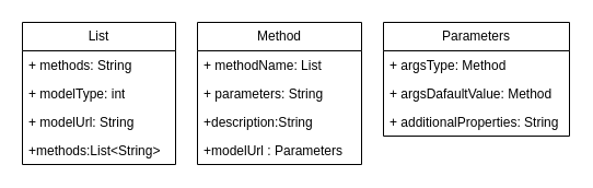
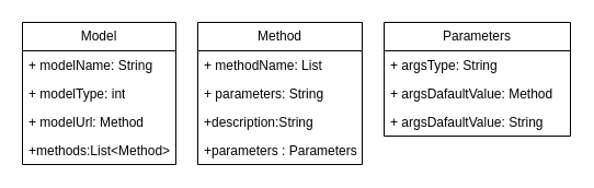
  <mxCell id="0" />
  <mxCell id="1" parent="0" />
- <mxCell id="2" value="List" style="swimlane;fontStyle=0;childLayout=stackLayout;horizontal=1;startSize=26;fillColor=none;horizontalStack=0;resizeParent=1;resizeParentMax=0;resizeLast=0;collapsible=1;marginBottom=0;whiteSpace=wrap;html=1;" vertex="1" parent="1"><mxGeometry x="20" y="20" width="140" height="130" as="geometry" /></mxCell>
- <mxCell id="3" value="+ methods: String" style="text;strokeColor=none;fillColor=none;align=left;verticalAlign=top;spacingLeft=4;spacingRight=4;overflow=hidden;rotatable=0;points=[[0,0.5],[1,0.5]];portConstraint=eastwest;whiteSpace=wrap;html=1;" vertex="1" parent="2"><mxGeometry y="26" width="140" height="26" as="geometry" /></mxCell>
+ <mxCell id="2" value="Model" style="swimlane;fontStyle=0;childLayout=stackLayout;horizontal=1;startSize=26;fillColor=none;horizontalStack=0;resizeParent=1;resizeParentMax=0;resizeLast=0;collapsible=1;marginBottom=0;whiteSpace=wrap;html=1;" vertex="1" parent="1"><mxGeometry x="20" y="20" width="140" height="130" as="geometry" /></mxCell>
+ <mxCell id="3" value="+ modelName: String" style="text;strokeColor=none;fillColor=none;align=left;verticalAlign=top;spacingLeft=4;spacingRight=4;overflow=hidden;rotatable=0;points=[[0,0.5],[1,0.5]];portConstraint=eastwest;whiteSpace=wrap;html=1;" vertex="1" parent="2"><mxGeometry y="26" width="140" height="26" as="geometry" /></mxCell>
  <mxCell id="4" value="+ modelType: int" style="text;strokeColor=none;fillColor=none;align=left;verticalAlign=top;spacingLeft=4;spacingRight=4;overflow=hidden;rotatable=0;points=[[0,0.5],[1,0.5]];portConstraint=eastwest;whiteSpace=wrap;html=1;" vertex="1" parent="2"><mxGeometry y="52" width="140" height="26" as="geometry" /></mxCell>
- <mxCell id="5" value="+ modelUrl: String" style="text;strokeColor=none;fillColor=none;align=left;verticalAlign=top;spacingLeft=4;spacingRight=4;overflow=hidden;rotatable=0;points=[[0,0.5],[1,0.5]];portConstraint=eastwest;whiteSpace=wrap;html=1;" vertex="1" parent="2"><mxGeometry y="78" width="140" height="26" as="geometry" /></mxCell>
- <mxCell id="6" value="+methods:List&amp;lt;String&amp;gt;" style="text;strokeColor=none;fillColor=none;align=left;verticalAlign=top;spacingLeft=4;spacingRight=4;overflow=hidden;rotatable=0;points=[[0,0.5],[1,0.5]];portConstraint=eastwest;whiteSpace=wrap;html=1;" vertex="1" parent="2"><mxGeometry y="104" width="140" height="26" as="geometry" /></mxCell>
+ <mxCell id="5" value="+ modelUrl: Method" style="text;strokeColor=none;fillColor=none;align=left;verticalAlign=top;spacingLeft=4;spacingRight=4;overflow=hidden;rotatable=0;points=[[0,0.5],[1,0.5]];portConstraint=eastwest;whiteSpace=wrap;html=1;" vertex="1" parent="2"><mxGeometry y="78" width="140" height="26" as="geometry" /></mxCell>
+ <mxCell id="6" value="+methods:List&amp;lt;Method&amp;gt;" style="text;strokeColor=none;fillColor=none;align=left;verticalAlign=top;spacingLeft=4;spacingRight=4;overflow=hidden;rotatable=0;points=[[0,0.5],[1,0.5]];portConstraint=eastwest;whiteSpace=wrap;html=1;" vertex="1" parent="2"><mxGeometry y="104" width="140" height="26" as="geometry" /></mxCell>
  <mxCell id="7" value="Method" style="swimlane;fontStyle=0;childLayout=stackLayout;horizontal=1;startSize=26;fillColor=none;horizontalStack=0;resizeParent=1;resizeParentMax=0;resizeLast=0;collapsible=1;marginBottom=0;whiteSpace=wrap;html=1;" vertex="1" parent="1"><mxGeometry x="180" y="20" width="150" height="130" as="geometry" /></mxCell>
  <mxCell id="8" value="+ methodName: List" style="text;strokeColor=none;fillColor=none;align=left;verticalAlign=top;spacingLeft=4;spacingRight=4;overflow=hidden;rotatable=0;points=[[0,0.5],[1,0.5]];portConstraint=eastwest;whiteSpace=wrap;html=1;" vertex="1" parent="7"><mxGeometry y="26" width="150" height="26" as="geometry" /></mxCell>
  <mxCell id="9" value="+ parameters: String" style="text;strokeColor=none;fillColor=none;align=left;verticalAlign=top;spacingLeft=4;spacingRight=4;overflow=hidden;rotatable=0;points=[[0,0.5],[1,0.5]];portConstraint=eastwest;whiteSpace=wrap;html=1;" vertex="1" parent="7"><mxGeometry y="52" width="150" height="26" as="geometry" /></mxCell>
  <mxCell id="10" value="+description:String" style="text;strokeColor=none;fillColor=none;align=left;verticalAlign=top;spacingLeft=4;spacingRight=4;overflow=hidden;rotatable=0;points=[[0,0.5],[1,0.5]];portConstraint=eastwest;whiteSpace=wrap;html=1;" vertex="1" parent="7"><mxGeometry y="78" width="150" height="26" as="geometry" /></mxCell>
- <mxCell id="11" value="+modelUrl : Parameters" style="text;strokeColor=none;fillColor=none;align=left;verticalAlign=top;spacingLeft=4;spacingRight=4;overflow=hidden;rotatable=0;points=[[0,0.5],[1,0.5]];portConstraint=eastwest;whiteSpace=wrap;html=1;" vertex="1" parent="7"><mxGeometry y="104" width="150" height="26" as="geometry" /></mxCell>
+ <mxCell id="11" value="+parameters : Parameters" style="text;strokeColor=none;fillColor=none;align=left;verticalAlign=top;spacingLeft=4;spacingRight=4;overflow=hidden;rotatable=0;points=[[0,0.5],[1,0.5]];portConstraint=eastwest;whiteSpace=wrap;html=1;" vertex="1" parent="7"><mxGeometry y="104" width="150" height="26" as="geometry" /></mxCell>
  <mxCell id="12" value="Parameters" style="swimlane;fontStyle=0;childLayout=stackLayout;horizontal=1;startSize=26;fillColor=none;horizontalStack=0;resizeParent=1;resizeParentMax=0;resizeLast=0;collapsible=1;marginBottom=0;whiteSpace=wrap;html=1;" vertex="1" parent="1"><mxGeometry x="350" y="20" width="170" height="104" as="geometry" /></mxCell>
- <mxCell id="13" value="+ argsType: Method" style="text;strokeColor=none;fillColor=none;align=left;verticalAlign=top;spacingLeft=4;spacingRight=4;overflow=hidden;rotatable=0;points=[[0,0.5],[1,0.5]];portConstraint=eastwest;whiteSpace=wrap;html=1;" vertex="1" parent="12"><mxGeometry y="26" width="170" height="26" as="geometry" /></mxCell>
+ <mxCell id="13" value="+ argsType: String" style="text;strokeColor=none;fillColor=none;align=left;verticalAlign=top;spacingLeft=4;spacingRight=4;overflow=hidden;rotatable=0;points=[[0,0.5],[1,0.5]];portConstraint=eastwest;whiteSpace=wrap;html=1;" vertex="1" parent="12"><mxGeometry y="26" width="170" height="26" as="geometry" /></mxCell>
  <mxCell id="14" value="+ argsDafaultValue: Method" style="text;strokeColor=none;fillColor=none;align=left;verticalAlign=top;spacingLeft=4;spacingRight=4;overflow=hidden;rotatable=0;points=[[0,0.5],[1,0.5]];portConstraint=eastwest;whiteSpace=wrap;html=1;" vertex="1" parent="12"><mxGeometry y="52" width="170" height="26" as="geometry" /></mxCell>
- <mxCell id="15" value="+ additionalProperties: String" style="text;strokeColor=none;fillColor=none;align=left;verticalAlign=top;spacingLeft=4;spacingRight=4;overflow=hidden;rotatable=0;points=[[0,0.5],[1,0.5]];portConstraint=eastwest;whiteSpace=wrap;html=1;" vertex="1" parent="12"><mxGeometry y="78" width="170" height="26" as="geometry" /></mxCell>
+ <mxCell id="15" value="+ argsDafaultValue: String" style="text;strokeColor=none;fillColor=none;align=left;verticalAlign=top;spacingLeft=4;spacingRight=4;overflow=hidden;rotatable=0;points=[[0,0.5],[1,0.5]];portConstraint=eastwest;whiteSpace=wrap;html=1;" vertex="1" parent="12"><mxGeometry y="78" width="170" height="26" as="geometry" /></mxCell>
